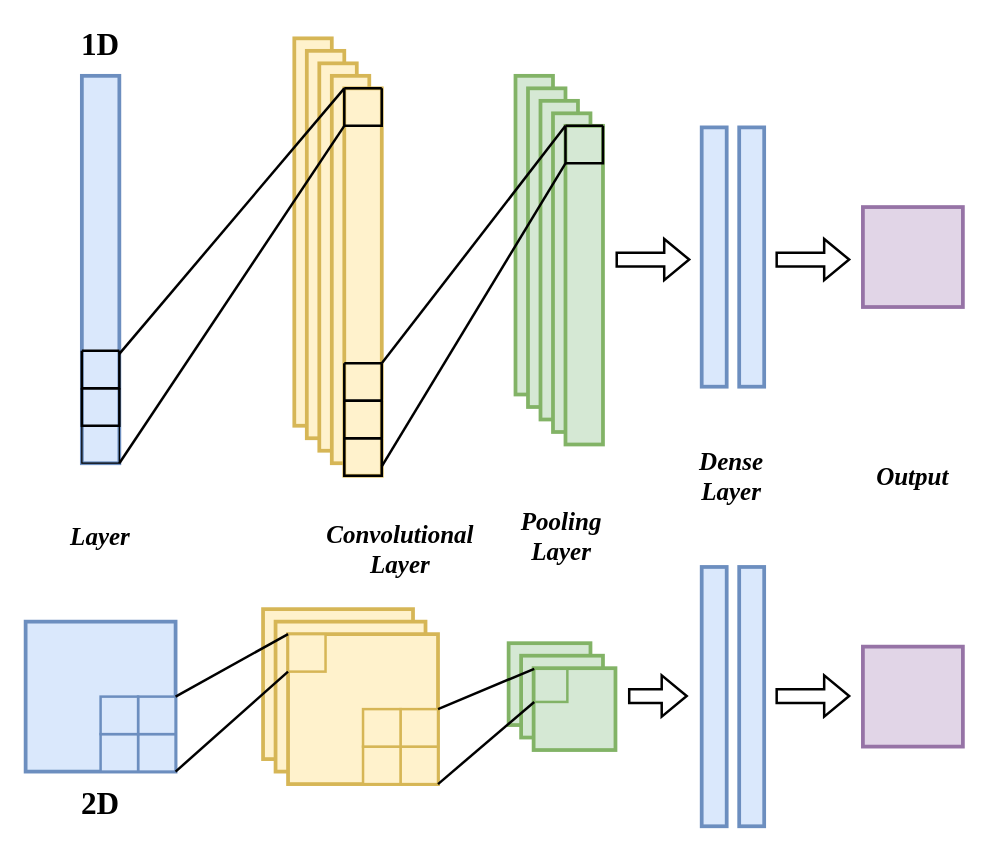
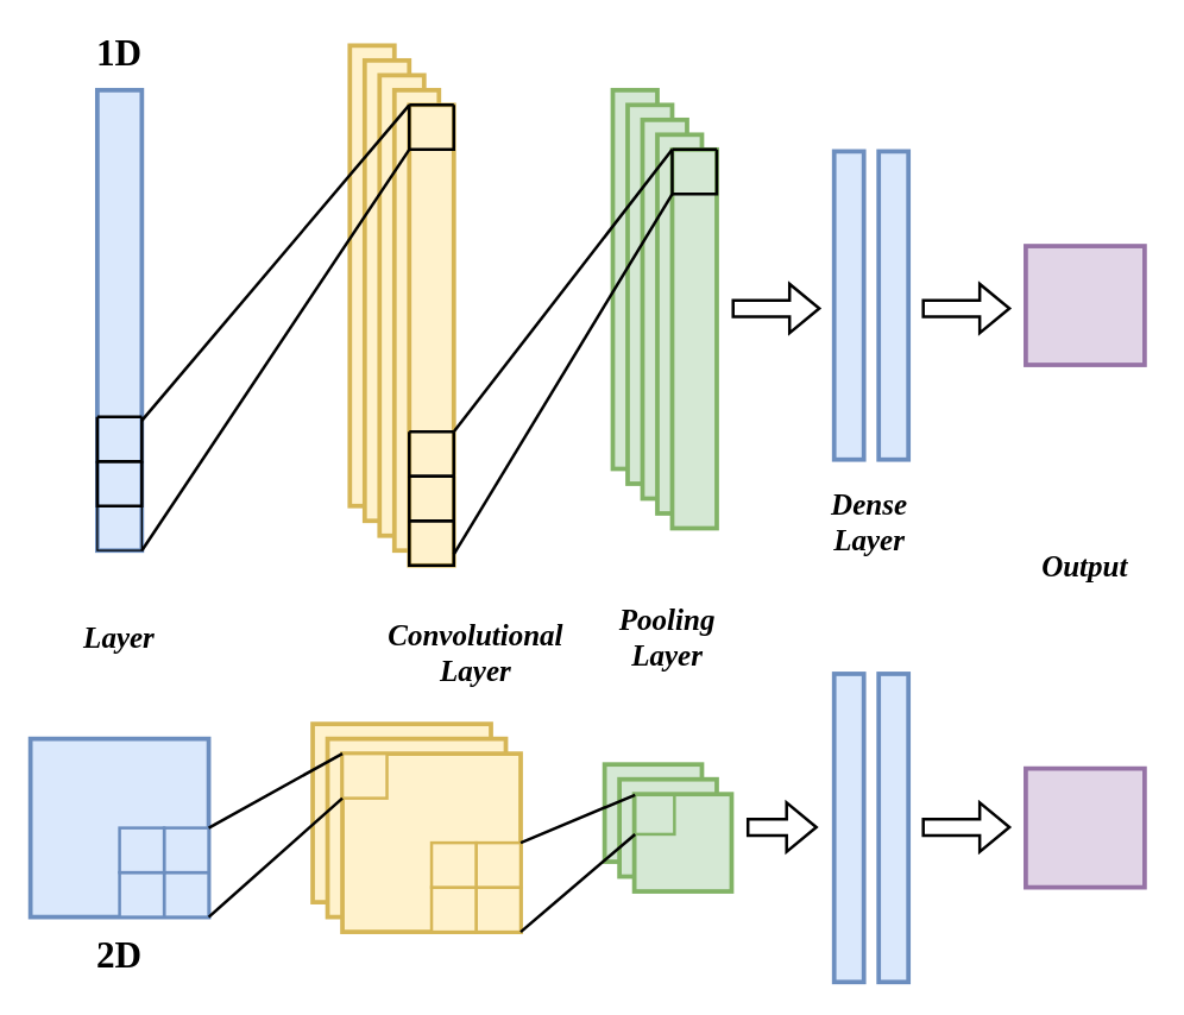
  <mxCell id="0" />
  <mxCell id="1" parent="0" />
  <mxCell id="2" value="" style="rounded=0;whiteSpace=wrap;html=1;fillColor=#fff2cc;strokeColor=#d6b656;strokeWidth=3;" parent="1" vertex="1"><mxGeometry x="235" y="30" width="30" height="310" as="geometry" /></mxCell>
  <mxCell id="3" value="" style="rounded=0;whiteSpace=wrap;html=1;fillColor=#fff2cc;strokeColor=#d6b656;strokeWidth=3;" parent="1" vertex="1"><mxGeometry x="245" y="40" width="30" height="310" as="geometry" /></mxCell>
  <mxCell id="4" value="" style="rounded=0;whiteSpace=wrap;html=1;fillColor=#fff2cc;strokeColor=#d6b656;strokeWidth=3;" parent="1" vertex="1"><mxGeometry x="255" y="50" width="30" height="310" as="geometry" /></mxCell>
  <mxCell id="5" value="" style="rounded=0;whiteSpace=wrap;html=1;fillColor=#dae8fc;strokeColor=#6c8ebf;strokeWidth=3;" parent="1" vertex="1"><mxGeometry x="65" y="60" width="30" height="310" as="geometry" /></mxCell>
  <mxCell id="6" value="" style="rounded=0;whiteSpace=wrap;html=1;fillColor=#d5e8d4;strokeColor=#82b366;strokeWidth=3;" parent="1" vertex="1"><mxGeometry x="412" y="60" width="30" height="255" as="geometry" /></mxCell>
  <mxCell id="7" value="" style="rounded=0;whiteSpace=wrap;html=1;" parent="1" vertex="1"><mxGeometry x="422" y="70" width="30" height="255" as="geometry" /></mxCell>
  <mxCell id="8" value="" style="rounded=0;whiteSpace=wrap;html=1;" parent="1" vertex="1"><mxGeometry x="432" y="80" width="30" height="255" as="geometry" /></mxCell>
  <mxCell id="9" value="" style="rounded=0;whiteSpace=wrap;html=1;fillColor=#dae8fc;strokeColor=#6c8ebf;strokeWidth=3;" parent="1" vertex="1"><mxGeometry x="561" y="101.25" width="20" height="207.5" as="geometry" /></mxCell>
  <mxCell id="10" value="" style="rounded=0;whiteSpace=wrap;html=1;fillColor=#dae8fc;strokeColor=#6c8ebf;strokeWidth=3;" parent="1" vertex="1"><mxGeometry x="591" y="101.25" width="20" height="207.5" as="geometry" /></mxCell>
  <mxCell id="11" value="" style="whiteSpace=wrap;html=1;aspect=fixed;fillColor=#e1d5e7;strokeColor=#9673a6;strokeWidth=3;" parent="1" vertex="1"><mxGeometry x="690" y="165" width="80" height="80" as="geometry" /></mxCell>
  <mxCell id="12" value="" style="whiteSpace=wrap;html=1;aspect=fixed;strokeWidth=3;fillColor=#fff2cc;strokeColor=#d6b656;" parent="1" vertex="1"><mxGeometry x="210" y="486.75" width="120" height="120" as="geometry" /></mxCell>
  <mxCell id="13" value="" style="whiteSpace=wrap;html=1;aspect=fixed;strokeWidth=3;fillColor=#fff2cc;strokeColor=#d6b656;" parent="1" vertex="1"><mxGeometry x="220" y="496.75" width="120" height="120" as="geometry" /></mxCell>
  <mxCell id="14" value="" style="whiteSpace=wrap;html=1;aspect=fixed;fillColor=#fff2cc;strokeColor=#d6b656;strokeWidth=3;" parent="1" vertex="1"><mxGeometry x="230" y="506.75" width="120" height="120" as="geometry" /></mxCell>
  <mxCell id="15" value="" style="whiteSpace=wrap;html=1;aspect=fixed;fillColor=#dae8fc;strokeColor=#6c8ebf;strokeWidth=3;" parent="1" vertex="1"><mxGeometry x="20" y="496.75" width="120" height="120" as="geometry" /></mxCell>
  <mxCell id="16" value="" style="whiteSpace=wrap;html=1;aspect=fixed;fillColor=#d5e8d4;strokeColor=#82b366;strokeWidth=3;" parent="1" vertex="1"><mxGeometry x="406.5" y="514" width="65.5" height="65.5" as="geometry" /></mxCell>
  <mxCell id="17" value="" style="whiteSpace=wrap;html=1;aspect=fixed;strokeWidth=3;fillColor=#d5e8d4;strokeColor=#82b366;" parent="1" vertex="1"><mxGeometry x="416.5" y="524" width="65.5" height="65.5" as="geometry" /></mxCell>
  <mxCell id="18" value="" style="whiteSpace=wrap;html=1;aspect=fixed;fillColor=#d5e8d4;strokeColor=#82b366;strokeWidth=3;" parent="1" vertex="1"><mxGeometry x="426.5" y="534" width="65.5" height="65.5" as="geometry" /></mxCell>
  <mxCell id="19" value="" style="rounded=0;whiteSpace=wrap;html=1;fillColor=#dae8fc;strokeColor=#6c8ebf;strokeWidth=3;" parent="1" vertex="1"><mxGeometry x="561" y="453" width="20" height="207.5" as="geometry" /></mxCell>
  <mxCell id="20" value="" style="rounded=0;whiteSpace=wrap;html=1;strokeWidth=3;fillColor=#dae8fc;strokeColor=#6c8ebf;" parent="1" vertex="1"><mxGeometry x="591" y="453" width="20" height="207.5" as="geometry" /></mxCell>
  <mxCell id="21" value="" style="whiteSpace=wrap;html=1;aspect=fixed;strokeWidth=3;fillColor=#e1d5e7;strokeColor=#9673a6;" parent="1" vertex="1"><mxGeometry x="690" y="516.75" width="80" height="80" as="geometry" /></mxCell>
  <mxCell id="22" value="" style="rounded=0;whiteSpace=wrap;html=1;fillColor=#fff2cc;strokeColor=#d6b656;strokeWidth=3;" parent="1" vertex="1"><mxGeometry x="265" y="60" width="30" height="310" as="geometry" /></mxCell>
  <mxCell id="23" value="" style="rounded=0;whiteSpace=wrap;html=1;fillColor=#fff2cc;strokeColor=#d6b656;strokeWidth=3;" parent="1" vertex="1"><mxGeometry x="275" y="70" width="30" height="310" as="geometry" /></mxCell>
  <mxCell id="24" value="" style="rounded=0;whiteSpace=wrap;html=1;fillColor=#d5e8d4;strokeColor=#82b366;strokeWidth=3;" parent="1" vertex="1"><mxGeometry x="422" y="70" width="30" height="255" as="geometry" /></mxCell>
  <mxCell id="25" value="" style="rounded=0;whiteSpace=wrap;html=1;" parent="1" vertex="1"><mxGeometry x="432" y="80" width="30" height="255" as="geometry" /></mxCell>
  <mxCell id="26" value="" style="rounded=0;whiteSpace=wrap;html=1;" parent="1" vertex="1"><mxGeometry x="442" y="90" width="30" height="255" as="geometry" /></mxCell>
  <mxCell id="27" value="" style="rounded=0;whiteSpace=wrap;html=1;fillColor=#d5e8d4;strokeColor=#82b366;strokeWidth=3;" parent="1" vertex="1"><mxGeometry x="432" y="80" width="30" height="255" as="geometry" /></mxCell>
  <mxCell id="28" value="" style="rounded=0;whiteSpace=wrap;html=1;fillColor=#d5e8d4;strokeColor=#82b366;strokeWidth=3;" parent="1" vertex="1"><mxGeometry x="442" y="90" width="30" height="255" as="geometry" /></mxCell>
  <mxCell id="29" value="" style="rounded=0;whiteSpace=wrap;html=1;fillColor=#d5e8d4;strokeColor=#82b366;strokeWidth=3;" parent="1" vertex="1"><mxGeometry x="452" y="100" width="30" height="255" as="geometry" /></mxCell>
  <mxCell id="30" value="" style="swimlane;startSize=0;" vertex="1" parent="1"><mxGeometry x="65" y="340" width="30" height="30" as="geometry"><mxRectangle x="65" y="337" width="50" height="40" as="alternateBounds" /></mxGeometry></mxCell>
  <mxCell id="31" value="" style="swimlane;startSize=0;strokeWidth=2;" vertex="1" parent="1"><mxGeometry x="65" y="310" width="30" height="30" as="geometry" /></mxCell>
  <mxCell id="32" value="" style="swimlane;startSize=0;strokeWidth=2;" vertex="1" parent="1"><mxGeometry x="65" y="280" width="30" height="30" as="geometry" /></mxCell>
  <mxCell id="33" value="" style="swimlane;startSize=0;strokeWidth=2;" vertex="1" parent="1"><mxGeometry x="275" y="350" width="30" height="30" as="geometry"><mxRectangle x="65" y="337" width="50" height="40" as="alternateBounds" /></mxGeometry></mxCell>
  <mxCell id="34" value="" style="swimlane;startSize=0;strokeWidth=2;" vertex="1" parent="1"><mxGeometry x="275" y="320" width="30" height="30" as="geometry" /></mxCell>
  <mxCell id="35" value="" style="swimlane;startSize=0;strokeWidth=2;" vertex="1" parent="1"><mxGeometry x="275" y="290" width="30" height="30" as="geometry" /></mxCell>
  <mxCell id="36" value="" style="swimlane;startSize=0;strokeWidth=2;" vertex="1" parent="1"><mxGeometry x="275" y="70" width="30" height="30" as="geometry" /></mxCell>
  <mxCell id="37" value="" style="swimlane;startSize=0;strokeWidth=2;" vertex="1" parent="1"><mxGeometry x="452" y="100" width="30" height="30" as="geometry" /></mxCell>
  <mxCell id="38" value="" style="endArrow=none;html=1;rounded=0;exitX=1;exitY=0.75;exitDx=0;exitDy=0;entryX=0;entryY=1;entryDx=0;entryDy=0;strokeWidth=2;" edge="1" parent="1" source="33" target="37"><mxGeometry width="50" height="50" relative="1" as="geometry"><mxPoint x="390" y="363" as="sourcePoint" /><mxPoint x="440" y="313" as="targetPoint" /></mxGeometry></mxCell>
  <mxCell id="39" value="" style="endArrow=none;html=1;rounded=0;exitX=1;exitY=0;exitDx=0;exitDy=0;entryX=0;entryY=0;entryDx=0;entryDy=0;strokeWidth=2;" edge="1" parent="1" source="35" target="37"><mxGeometry width="50" height="50" relative="1" as="geometry"><mxPoint x="390" y="363" as="sourcePoint" /><mxPoint x="440" y="313" as="targetPoint" /></mxGeometry></mxCell>
  <mxCell id="40" value="" style="endArrow=none;html=1;rounded=0;exitX=1;exitY=0;exitDx=0;exitDy=0;entryX=0;entryY=0;entryDx=0;entryDy=0;strokeWidth=2;" edge="1" parent="1" target="36"><mxGeometry width="50" height="50" relative="1" as="geometry"><mxPoint x="95" y="282.5" as="sourcePoint" /><mxPoint x="242" y="92.5" as="targetPoint" /></mxGeometry></mxCell>
  <mxCell id="41" value="" style="endArrow=none;html=1;rounded=0;exitX=1;exitY=1;exitDx=0;exitDy=0;entryX=0;entryY=1;entryDx=0;entryDy=0;strokeWidth=2;" edge="1" parent="1" source="30" target="36"><mxGeometry width="50" height="50" relative="1" as="geometry"><mxPoint x="325" y="310" as="sourcePoint" /><mxPoint x="472" y="120" as="targetPoint" /></mxGeometry></mxCell>
  <mxCell id="42" value="" style="shape=flexArrow;endArrow=classic;html=1;rounded=0;strokeWidth=2;" edge="1" parent="1"><mxGeometry width="50" height="50" relative="1" as="geometry"><mxPoint x="492" y="207.02" as="sourcePoint" /><mxPoint x="552" y="207.02" as="targetPoint" /></mxGeometry></mxCell>
  <mxCell id="43" value="" style="shape=flexArrow;endArrow=classic;html=1;rounded=0;strokeWidth=2;" edge="1" parent="1"><mxGeometry width="50" height="50" relative="1" as="geometry"><mxPoint x="620" y="207.02" as="sourcePoint" /><mxPoint x="680" y="207.02" as="targetPoint" /></mxGeometry></mxCell>
  <mxCell id="44" value="" style="shape=flexArrow;endArrow=classic;html=1;rounded=0;strokeWidth=2;" edge="1" parent="1"><mxGeometry width="50" height="50" relative="1" as="geometry"><mxPoint x="620" y="556.27" as="sourcePoint" /><mxPoint x="680" y="556.27" as="targetPoint" /></mxGeometry></mxCell>
  <mxCell id="45" value="" style="shape=flexArrow;endArrow=classic;html=1;rounded=0;strokeWidth=2;" edge="1" parent="1"><mxGeometry width="50" height="50" relative="1" as="geometry"><mxPoint x="502" y="556.27" as="sourcePoint" /><mxPoint x="550" y="556.27" as="targetPoint" /></mxGeometry></mxCell>
  <mxCell id="46" value="" style="whiteSpace=wrap;html=1;aspect=fixed;strokeWidth=2;fillColor=#dae8fc;strokeColor=#6c8ebf;" vertex="1" parent="1"><mxGeometry x="110" y="586.75" width="30" height="30" as="geometry" /></mxCell>
  <mxCell id="47" value="" style="whiteSpace=wrap;html=1;aspect=fixed;strokeWidth=2;fillColor=#dae8fc;strokeColor=#6c8ebf;" vertex="1" parent="1"><mxGeometry x="80" y="586.75" width="30" height="30" as="geometry" /></mxCell>
  <mxCell id="48" value="" style="whiteSpace=wrap;html=1;aspect=fixed;fillColor=#dae8fc;strokeColor=#6c8ebf;strokeWidth=2;" vertex="1" parent="1"><mxGeometry x="110" y="556.75" width="30" height="30" as="geometry" /></mxCell>
  <mxCell id="49" value="" style="whiteSpace=wrap;html=1;aspect=fixed;fillColor=#dae8fc;strokeColor=#6c8ebf;strokeWidth=2;" vertex="1" parent="1"><mxGeometry x="80" y="556.75" width="30" height="30" as="geometry" /></mxCell>
  <mxCell id="50" value="" style="whiteSpace=wrap;html=1;aspect=fixed;fillColor=#fff2cc;strokeColor=#d6b656;strokeWidth=2;" vertex="1" parent="1"><mxGeometry x="320" y="596.75" width="30" height="30" as="geometry" /></mxCell>
  <mxCell id="51" value="" style="whiteSpace=wrap;html=1;aspect=fixed;strokeWidth=2;fillColor=#fff2cc;strokeColor=#d6b656;" vertex="1" parent="1"><mxGeometry x="290" y="596.75" width="30" height="30" as="geometry" /></mxCell>
  <mxCell id="52" value="" style="whiteSpace=wrap;html=1;aspect=fixed;strokeWidth=2;fillColor=#fff2cc;strokeColor=#d6b656;" vertex="1" parent="1"><mxGeometry x="320" y="566.75" width="30" height="30" as="geometry" /></mxCell>
  <mxCell id="53" value="" style="whiteSpace=wrap;html=1;aspect=fixed;strokeWidth=2;fillColor=#fff2cc;strokeColor=#d6b656;" vertex="1" parent="1"><mxGeometry x="290" y="566.75" width="30" height="30" as="geometry" /></mxCell>
  <mxCell id="54" value="" style="whiteSpace=wrap;html=1;aspect=fixed;fillColor=#fff2cc;strokeColor=#d6b656;strokeWidth=2;" vertex="1" parent="1"><mxGeometry x="230" y="506.75" width="30" height="30" as="geometry" /></mxCell>
  <mxCell id="55" value="" style="whiteSpace=wrap;html=1;aspect=fixed;strokeWidth=2;fillColor=#d5e8d4;strokeColor=#82b366;" vertex="1" parent="1"><mxGeometry x="427" y="534.5" width="26.5" height="26.5" as="geometry" /></mxCell>
  <mxCell id="56" value="" style="endArrow=none;html=1;rounded=0;exitX=1;exitY=0;exitDx=0;exitDy=0;entryX=0;entryY=0;entryDx=0;entryDy=0;strokeWidth=2;" edge="1" parent="1" source="48" target="54"><mxGeometry width="50" height="50" relative="1" as="geometry"><mxPoint x="390" y="363" as="sourcePoint" /><mxPoint x="440" y="313" as="targetPoint" /></mxGeometry></mxCell>
  <mxCell id="57" value="" style="endArrow=none;html=1;rounded=0;exitX=1;exitY=1;exitDx=0;exitDy=0;entryX=0;entryY=0.25;entryDx=0;entryDy=0;strokeWidth=2;" edge="1" parent="1" source="46" target="14"><mxGeometry width="50" height="50" relative="1" as="geometry"><mxPoint x="390" y="363" as="sourcePoint" /><mxPoint x="440" y="313" as="targetPoint" /></mxGeometry></mxCell>
  <mxCell id="58" value="" style="endArrow=none;html=1;rounded=0;exitX=1;exitY=0;exitDx=0;exitDy=0;entryX=0;entryY=0;entryDx=0;entryDy=0;strokeWidth=2;" edge="1" parent="1" source="52" target="55"><mxGeometry width="50" height="50" relative="1" as="geometry"><mxPoint x="390" y="363" as="sourcePoint" /><mxPoint x="440" y="313" as="targetPoint" /></mxGeometry></mxCell>
  <mxCell id="59" value="" style="endArrow=none;html=1;rounded=0;exitX=1;exitY=1;exitDx=0;exitDy=0;entryX=0;entryY=1;entryDx=0;entryDy=0;strokeWidth=2;" edge="1" parent="1" source="50" target="55"><mxGeometry width="50" height="50" relative="1" as="geometry"><mxPoint x="390" y="363" as="sourcePoint" /><mxPoint x="440" y="313" as="targetPoint" /></mxGeometry></mxCell>
  <mxCell id="60" value="&lt;font size=&quot;1&quot; face=&quot;Times New Roman&quot;&gt;&lt;i&gt;&lt;b style=&quot;font-size: 20px;&quot;&gt;Layer&lt;/b&gt;&lt;/i&gt;&lt;/font&gt;" style="text;html=1;strokeColor=none;fillColor=none;align=center;verticalAlign=middle;whiteSpace=wrap;rounded=0;" vertex="1" parent="1"><mxGeometry x="35" y="393" width="90" height="70" as="geometry" /></mxCell>
  <mxCell id="61" value="&lt;font size=&quot;1&quot; face=&quot;Times New Roman&quot;&gt;&lt;i&gt;&lt;b style=&quot;font-size: 20px;&quot;&gt;Convolutional&lt;br&gt;Layer&lt;br&gt;&lt;/b&gt;&lt;/i&gt;&lt;/font&gt;" style="text;html=1;strokeColor=none;fillColor=none;align=center;verticalAlign=middle;whiteSpace=wrap;rounded=0;" vertex="1" parent="1"><mxGeometry x="275" y="403" width="90" height="70" as="geometry" /></mxCell>
  <mxCell id="62" value="&lt;font size=&quot;1&quot; face=&quot;Times New Roman&quot;&gt;&lt;b style=&quot;font-size: 25px;&quot;&gt;1D&lt;/b&gt;&lt;/font&gt;" style="text;html=1;strokeColor=none;fillColor=none;align=center;verticalAlign=middle;whiteSpace=wrap;rounded=0;" vertex="1" parent="1"><mxGeometry x="50" y="20" width="60" height="30" as="geometry" /></mxCell>
  <mxCell id="63" value="&lt;font size=&quot;1&quot; face=&quot;Times New Roman&quot;&gt;&lt;b style=&quot;font-size: 25px;&quot;&gt;2D&lt;/b&gt;&lt;/font&gt;" style="text;html=1;strokeColor=none;fillColor=none;align=center;verticalAlign=middle;whiteSpace=wrap;rounded=0;" vertex="1" parent="1"><mxGeometry x="50" y="626.75" width="60" height="30" as="geometry" /></mxCell>
  <mxCell id="64" value="&lt;font size=&quot;1&quot; face=&quot;Times New Roman&quot;&gt;&lt;i&gt;&lt;b style=&quot;font-size: 20px;&quot;&gt;Pooling&lt;br&gt;Layer&lt;br&gt;&lt;/b&gt;&lt;/i&gt;&lt;/font&gt;" style="text;html=1;strokeColor=none;fillColor=none;align=center;verticalAlign=middle;whiteSpace=wrap;rounded=0;" vertex="1" parent="1"><mxGeometry x="404.25" y="393" width="90" height="70" as="geometry" /></mxCell>
- <mxCell id="65" value="&lt;font size=&quot;1&quot; face=&quot;Times New Roman&quot;&gt;&lt;i&gt;&lt;b style=&quot;font-size: 20px;&quot;&gt;Dense&lt;br&gt;Layer&lt;br&gt;&lt;/b&gt;&lt;/i&gt;&lt;/font&gt;" style="text;html=1;strokeColor=none;fillColor=none;align=center;verticalAlign=middle;whiteSpace=wrap;rounded=0;" vertex="1" parent="1"><mxGeometry x="540" y="345" width="90" height="70" as="geometry" /></mxCell>
+ <mxCell id="65" value="&lt;font size=&quot;1&quot; face=&quot;Times New Roman&quot;&gt;&lt;i&gt;&lt;b style=&quot;font-size: 20px;&quot;&gt;Dense&lt;br&gt;Layer&lt;br&gt;&lt;/b&gt;&lt;/i&gt;&lt;/font&gt;" style="text;html=1;strokeColor=none;fillColor=none;align=center;verticalAlign=middle;whiteSpace=wrap;rounded=0;" vertex="1" parent="1"><mxGeometry x="540" y="315" width="90" height="70" as="geometry" /></mxCell>
  <mxCell id="66" value="&lt;font size=&quot;1&quot; face=&quot;Times New Roman&quot;&gt;&lt;i&gt;&lt;b style=&quot;font-size: 20px;&quot;&gt;Output&lt;br&gt;&lt;/b&gt;&lt;/i&gt;&lt;/font&gt;" style="text;html=1;strokeColor=none;fillColor=none;align=center;verticalAlign=middle;whiteSpace=wrap;rounded=0;" vertex="1" parent="1"><mxGeometry x="685" y="345" width="90" height="70" as="geometry" /></mxCell>
